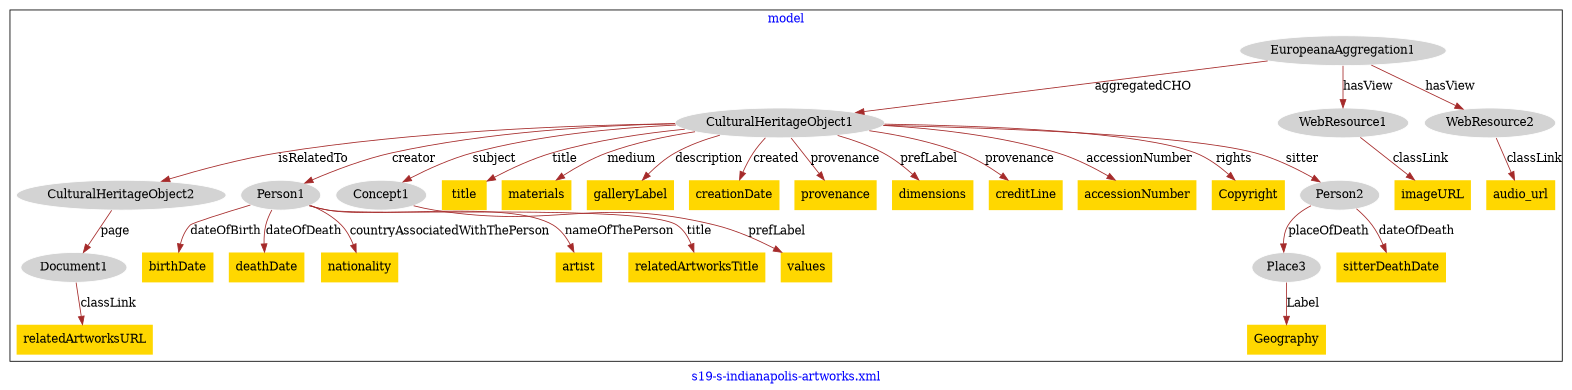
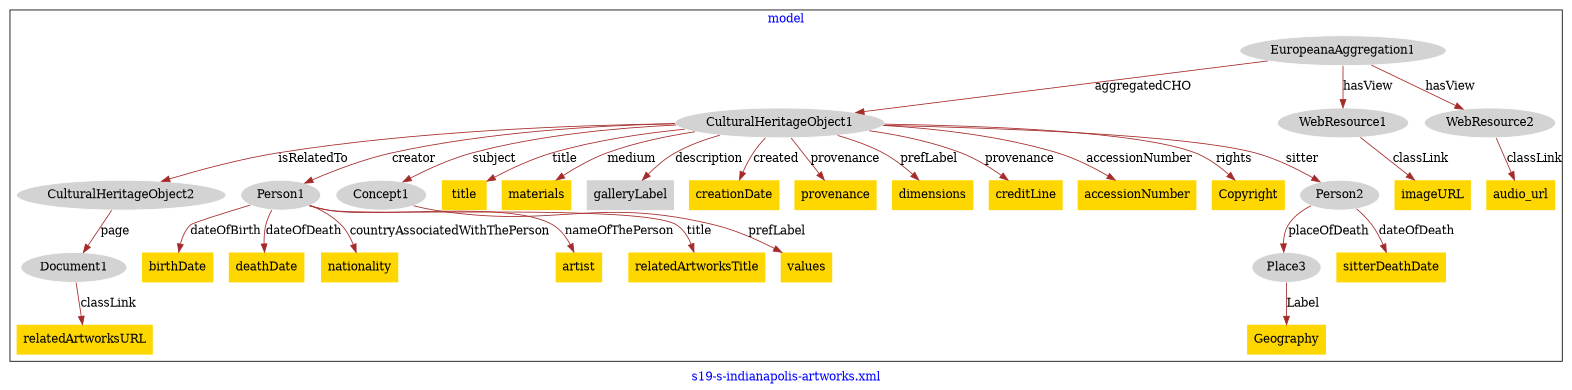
  digraph {
    fontcolor=blue
    label="s19-s-indianapolis-artworks.xml"
    remincross=true
    node [fillcolor=gold style=filled shape=plaintext]
    edge [color=brown fontcolor=black]
    n1 [color=white fillcolor=lightgray label=CulturalHeritageObject1 shape=""]
    n2 [color=white fillcolor=lightgray label=CulturalHeritageObject2 shape=""]
    n3 [color=white fillcolor=lightgray label=Person1 shape=""]
    n4 [color=white fillcolor=lightgray label=Concept1 shape=""]
    n5 [color=white fillcolor=lightgray label=Document1 shape=""]
    n6 [color=white fillcolor=lightgray label=EuropeanaAggregation1 shape=""]
    n7 [color=white fillcolor=lightgray label=WebResource1 shape=""]
    n8 [label=birthDate]
    n9 [label=title]
    n10 [label=deathDate]
    n11 [label=materials]
    n12 [label=values]
    n13 [label=nationality]
-   n14 [label=galleryLabel]
+   n14 [fillcolor=lightgray label=galleryLabel]
    n15 [label=creationDate]
    n16 [label=relatedArtworksURL]
    n17 [label=artist]
    n18 [label=provenance]
    n19 [label=dimensions]
    n20 [label=creditLine]
    n21 [label=relatedArtworksTitle]
    n22 [label=accessionNumber]
    n23 [label=imageURL]
    n24 [label=Copyright]
    n25 [color=white fillcolor=lightgray label=WebResource2 shape=""]
    n26 [label=audio_url]
    n27 [color=white fillcolor=lightgray label=Person2 shape=""]
    n28 [color=white fillcolor=lightgray label=Place3 shape=""]
    n29 [label=Geography]
    n30 [label=sitterDeathDate]
    subgraph cluster_1 {
      label=model
      n1
      n2
      n3
      n4
      n5
      n6
      n7
      n8
      n9
      n10
      n11
      n12
      n13
      n14
      n15
      n16
      n17
      n18
      n19
      n20
      n21
      n22
      n23
      n24
      n25
      n26
      n27
      n28
      n29
      n30
    }
    n1 -> n2 [label=isRelatedTo]
    n1 -> n3 [label=creator]
    n1 -> n4 [label=subject]
    n1 -> n9 [label=title]
    n1 -> n11 [label=medium]
    n1 -> n14 [label=description]
    n1 -> n15 [label=created]
    n1 -> n18 [label=provenance]
    n1 -> n19 [label=prefLabel]
    n1 -> n20 [label=provenance]
    n1 -> n22 [label=accessionNumber]
    n1 -> n24 [label=rights]
    n1 -> n27 [label=sitter]
    n2 -> n5 [label=page]
    n3 -> n8 [label=dateOfBirth]
    n3 -> n10 [label=dateOfDeath]
    n3 -> n13 [label=countryAssociatedWithThePerson]
    n3 -> n17 [label=nameOfThePerson]
    n3 -> n21 [label=title]
    n4 -> n12 [label=prefLabel]
    n5 -> n16 [label=classLink]
    n6 -> n1 [label=aggregatedCHO]
    n6 -> n7 [label=hasView]
    n6 -> n25 [label=hasView]
    n7 -> n23 [label=classLink]
    n25 -> n26 [label=classLink]
    n27 -> n28 [label=placeOfDeath]
    n27 -> n30 [label=dateOfDeath]
    n28 -> n29 [label=Label]
  }
